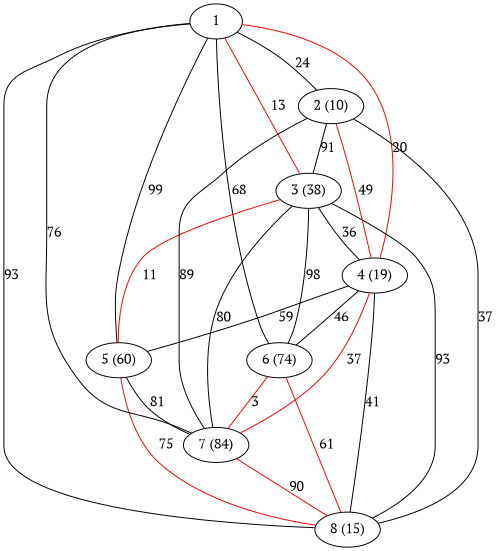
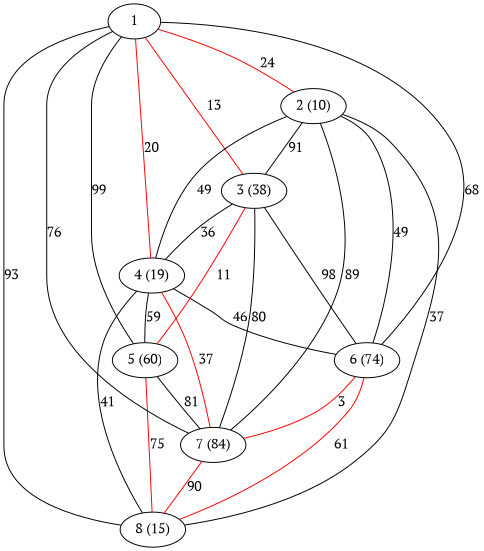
  graph {
    fontname="PT Serif"
    node [fontname="PT Serif"]
    edge [color=black fontname="PT Serif"]
    n1 [label="4 (19)"]
    n2 [label="7 (84)"]
    n3 [label="8 (15)"]
    n4 [label="5 (60)"]
    n5 [label="6 (74)"]
    1
    n7 [label="3 (38)"]
    n8 [label="2 (10)"]
    n1 -- n2 [color=red label=37]
    n1 -- n3 [label=41]
    n1 -- n4 [label=59]
    n1 -- n5 [label=46]
    n2 -- n3 [color=red label=90]
    n4 -- n2 [label=81]
    n4 -- n3 [color=red label=75]
    n5 -- n2 [color=red label=3]
    n5 -- n3 [color=red label=61]
    1 -- n1 [color=red label=20]
    1 -- n2 [label=76]
    1 -- n3 [label=93]
    1 -- n4 [label=99]
    1 -- n5 [label=68]
    1 -- n7 [color=red label=13]
-   1 -- n8 [label=24]
+   1 -- n8 [color=red label=24]
    n7 -- n1 [label=36]
    n7 -- n2 [label=80]
-   n7 -- n3 [label=93]
    n7 -- n4 [color=red label=11]
    n7 -- n5 [label=98]
-   n8 -- n1 [color=red label=49]
+   n8 -- n1 [label=49]
    n8 -- n2 [label=89]
    n8 -- n3 [label=37]
+   n8 -- n5 [label=49]
    n8 -- n7 [label=91]
  }
